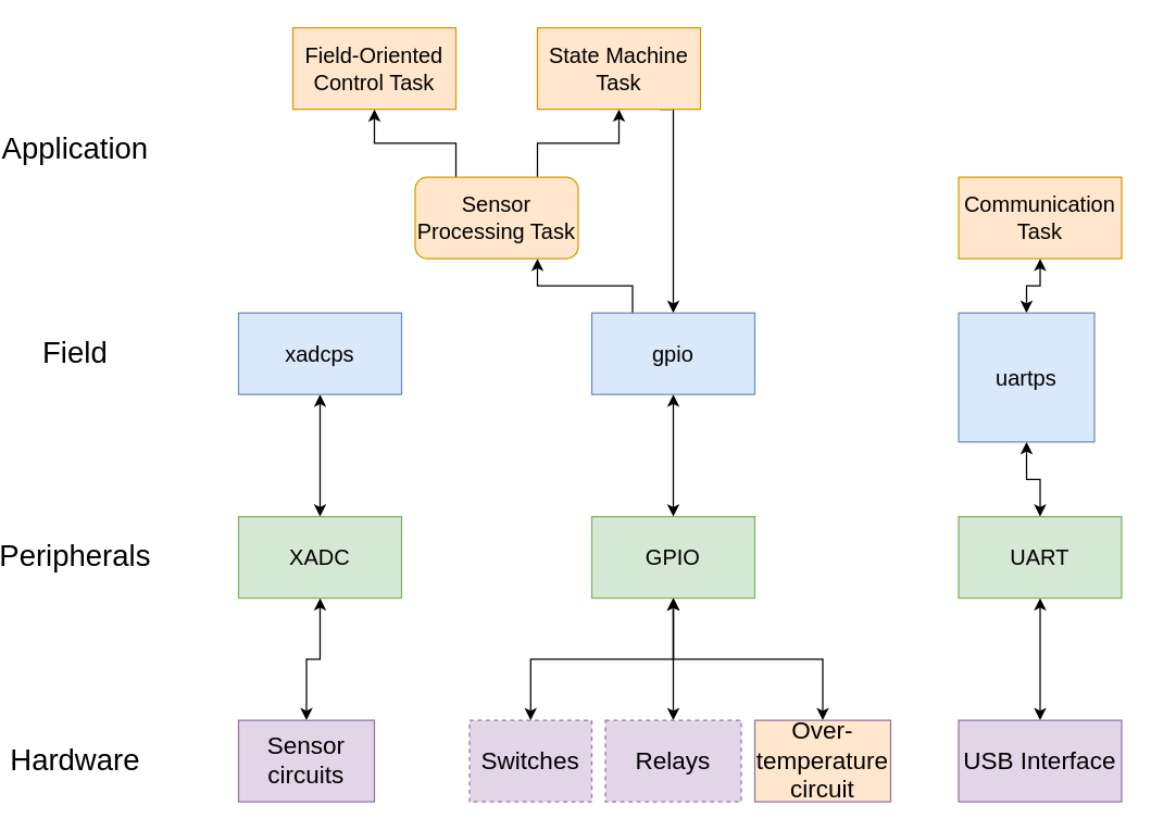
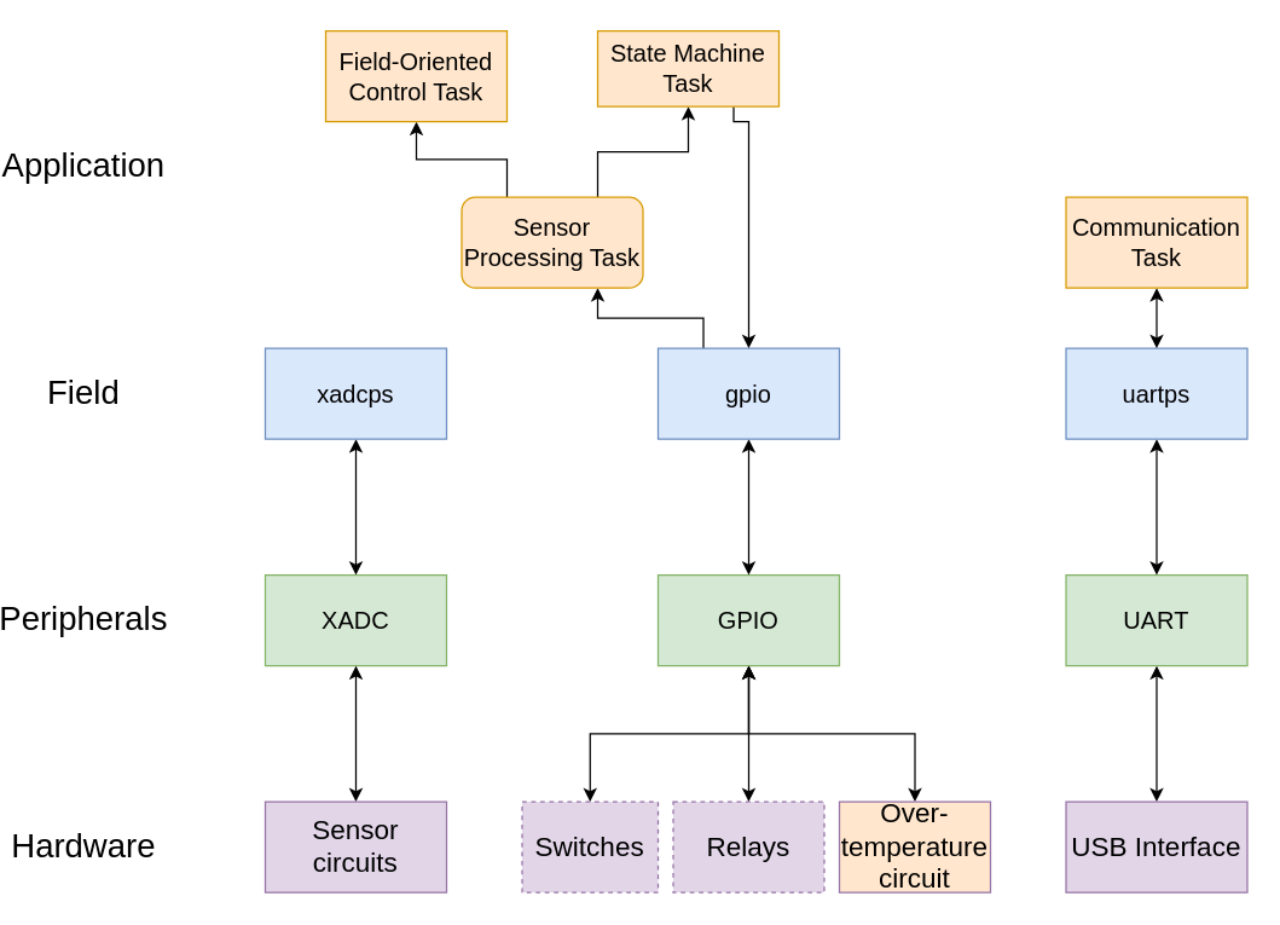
  <mxCell id="0" />
  <mxCell id="1" parent="0" />
  <mxCell id="2" style="edgeStyle=orthogonalEdgeStyle;rounded=0;orthogonalLoop=1;jettySize=auto;html=1;exitX=0.5;exitY=0;exitDx=0;exitDy=0;entryX=0.5;entryY=1;entryDx=0;entryDy=0;fontSize=16;endArrow=classic;endFill=1;startArrow=classic;startFill=1;" parent="1" source="3" target="8" edge="1"><mxGeometry relative="1" as="geometry" /></mxCell>
  <mxCell id="3" value="XADC" style="whiteSpace=wrap;html=1;fillColor=#d5e8d4;strokeColor=#82b366;fontSize=16;" parent="1" vertex="1"><mxGeometry x="160" y="380" width="120" height="60" as="geometry" /></mxCell>
  <mxCell id="4" value="&lt;font style=&quot;font-size: 22px&quot;&gt;Application&lt;/font&gt;" style="text;html=1;strokeColor=none;fillColor=none;align=center;verticalAlign=middle;whiteSpace=wrap;fontSize=18;" parent="1" vertex="1"><mxGeometry x="20" y="100" width="40" height="20" as="geometry" /></mxCell>
  <mxCell id="5" value="&lt;font style=&quot;font-size: 22px&quot;&gt;Field&lt;br&gt;&lt;/font&gt;" style="text;html=1;strokeColor=none;fillColor=none;align=center;verticalAlign=middle;whiteSpace=wrap;fontSize=18;" parent="1" vertex="1"><mxGeometry x="20" y="250" width="40" height="20" as="geometry" /></mxCell>
  <mxCell id="6" value="&lt;font style=&quot;font-size: 22px&quot;&gt;Peripherals&lt;br&gt;&lt;/font&gt;" style="text;html=1;strokeColor=none;fillColor=none;align=center;verticalAlign=middle;whiteSpace=wrap;fontSize=18;" parent="1" vertex="1"><mxGeometry x="20" y="400" width="40" height="20" as="geometry" /></mxCell>
  <mxCell id="7" value="&lt;font style=&quot;font-size: 22px&quot;&gt;Hardware&lt;br&gt;&lt;/font&gt;" style="text;html=1;strokeColor=none;fillColor=none;align=center;verticalAlign=middle;whiteSpace=wrap;fontSize=18;" parent="1" vertex="1"><mxGeometry x="20" y="550" width="40" height="20" as="geometry" /></mxCell>
  <mxCell id="8" value="xadcps" style="whiteSpace=wrap;html=1;fillColor=#dae8fc;strokeColor=#6c8ebf;fontSize=16;" parent="1" vertex="1"><mxGeometry x="160" y="230" width="120" height="60" as="geometry" /></mxCell>
  <mxCell id="9" style="edgeStyle=orthogonalEdgeStyle;rounded=0;orthogonalLoop=1;jettySize=auto;html=1;exitX=0.5;exitY=0;exitDx=0;exitDy=0;entryX=0.5;entryY=1;entryDx=0;entryDy=0;fontSize=16;startArrow=classic;startFill=1;" parent="1" source="10" target="3" edge="1"><mxGeometry relative="1" as="geometry" /></mxCell>
- <mxCell id="10" value="Sensor circuits" style="whiteSpace=wrap;html=1;fontSize=18;fillColor=#e1d5e7;strokeColor=#9673a6;" parent="1" vertex="1"><mxGeometry x="160" y="530" width="100" height="60" as="geometry" /></mxCell>
+ <mxCell id="10" value="Sensor circuits" style="whiteSpace=wrap;html=1;fontSize=18;fillColor=#e1d5e7;strokeColor=#9673a6;" parent="1" vertex="1"><mxGeometry x="160" y="530" width="120" height="60" as="geometry" /></mxCell>
  <mxCell id="11" value="Switches" style="whiteSpace=wrap;html=1;fontSize=18;fillColor=#e1d5e7;strokeColor=#9673a6;dashed=1;" parent="1" vertex="1"><mxGeometry x="330" y="530" width="90" height="60" as="geometry" /></mxCell>
  <mxCell id="12" style="edgeStyle=orthogonalEdgeStyle;rounded=0;orthogonalLoop=1;jettySize=auto;html=1;exitX=0.5;exitY=1;exitDx=0;exitDy=0;entryX=0.5;entryY=0;entryDx=0;entryDy=0;fontSize=16;startArrow=classic;startFill=1;" parent="1" source="13" target="11" edge="1"><mxGeometry relative="1" as="geometry" /></mxCell>
  <mxCell id="13" value="GPIO" style="whiteSpace=wrap;html=1;fillColor=#d5e8d4;strokeColor=#82b366;fontSize=16;" parent="1" vertex="1"><mxGeometry x="420" y="380" width="120" height="60" as="geometry" /></mxCell>
  <mxCell id="14" style="edgeStyle=orthogonalEdgeStyle;rounded=0;orthogonalLoop=1;jettySize=auto;html=1;exitX=0.5;exitY=1;exitDx=0;exitDy=0;entryX=0.5;entryY=0;entryDx=0;entryDy=0;fontSize=16;startArrow=classic;startFill=1;" parent="1" source="16" target="13" edge="1"><mxGeometry relative="1" as="geometry" /></mxCell>
  <mxCell id="15" style="edgeStyle=orthogonalEdgeStyle;rounded=0;orthogonalLoop=1;jettySize=auto;html=1;exitX=0.25;exitY=0;exitDx=0;exitDy=0;entryX=0.75;entryY=1;entryDx=0;entryDy=0;" edge="1" parent="1" source="16" target="28"><mxGeometry relative="1" as="geometry" /></mxCell>
  <mxCell id="16" value="gpio" style="whiteSpace=wrap;html=1;fillColor=#dae8fc;strokeColor=#6c8ebf;fontSize=16;" parent="1" vertex="1"><mxGeometry x="420" y="230" width="120" height="60" as="geometry" /></mxCell>
  <mxCell id="17" style="edgeStyle=orthogonalEdgeStyle;rounded=0;orthogonalLoop=1;jettySize=auto;html=1;exitX=0.5;exitY=0;exitDx=0;exitDy=0;entryX=0.5;entryY=1;entryDx=0;entryDy=0;startArrow=classic;startFill=1;fontSize=16;" parent="1" source="18" target="13" edge="1"><mxGeometry relative="1" as="geometry" /></mxCell>
  <mxCell id="18" value="Relays" style="whiteSpace=wrap;html=1;fontSize=18;fillColor=#e1d5e7;strokeColor=#9673a6;dashed=1;" parent="1" vertex="1"><mxGeometry x="430" y="530" width="100" height="60" as="geometry" /></mxCell>
  <mxCell id="19" style="edgeStyle=orthogonalEdgeStyle;rounded=0;orthogonalLoop=1;jettySize=auto;html=1;exitX=0.5;exitY=1;exitDx=0;exitDy=0;entryX=0.5;entryY=0;entryDx=0;entryDy=0;startArrow=classic;startFill=1;fontSize=16;" parent="1" source="20" target="21" edge="1"><mxGeometry relative="1" as="geometry" /></mxCell>
  <mxCell id="20" value="UART" style="whiteSpace=wrap;html=1;fillColor=#d5e8d4;strokeColor=#82b366;fontSize=16;" parent="1" vertex="1"><mxGeometry x="690" y="380" width="120" height="60" as="geometry" /></mxCell>
  <mxCell id="21" value="USB Interface" style="whiteSpace=wrap;html=1;fontSize=18;fillColor=#e1d5e7;strokeColor=#9673a6;" parent="1" vertex="1"><mxGeometry x="690" y="530" width="120" height="60" as="geometry" /></mxCell>
  <mxCell id="22" style="edgeStyle=orthogonalEdgeStyle;rounded=0;orthogonalLoop=1;jettySize=auto;html=1;exitX=0.5;exitY=1;exitDx=0;exitDy=0;entryX=0.5;entryY=0;entryDx=0;entryDy=0;startArrow=classic;startFill=1;fontSize=16;" parent="1" source="23" target="20" edge="1"><mxGeometry relative="1" as="geometry" /></mxCell>
- <mxCell id="23" value="uartps" style="whiteSpace=wrap;html=1;fillColor=#dae8fc;strokeColor=#6c8ebf;fontSize=16;" parent="1" vertex="1"><mxGeometry x="690" y="230" width="100" height="95" as="geometry" /></mxCell>
+ <mxCell id="23" value="uartps" style="whiteSpace=wrap;html=1;fillColor=#dae8fc;strokeColor=#6c8ebf;fontSize=16;" parent="1" vertex="1"><mxGeometry x="690" y="230" width="120" height="60" as="geometry" /></mxCell>
  <mxCell id="24" value="" style="edgeStyle=orthogonalEdgeStyle;rounded=0;orthogonalLoop=1;jettySize=auto;html=1;startArrow=classic;startFill=1;" parent="1" source="25" target="23" edge="1"><mxGeometry relative="1" as="geometry" /></mxCell>
  <mxCell id="25" value="Communication Task" style="whiteSpace=wrap;html=1;fillColor=#ffe6cc;strokeColor=#d79b00;fontSize=16;fontStyle=0" parent="1" vertex="1"><mxGeometry x="690" y="130" width="120" height="60" as="geometry" /></mxCell>
  <mxCell id="26" style="edgeStyle=orthogonalEdgeStyle;rounded=0;orthogonalLoop=1;jettySize=auto;html=1;exitX=0.75;exitY=0;exitDx=0;exitDy=0;entryX=0.5;entryY=1;entryDx=0;entryDy=0;startArrow=none;startFill=0;" edge="1" parent="1" source="28" target="30"><mxGeometry relative="1" as="geometry" /></mxCell>
  <mxCell id="27" style="edgeStyle=orthogonalEdgeStyle;rounded=0;orthogonalLoop=1;jettySize=auto;html=1;exitX=0.25;exitY=0;exitDx=0;exitDy=0;entryX=0.5;entryY=1;entryDx=0;entryDy=0;startArrow=none;startFill=0;" edge="1" parent="1" source="28" target="31"><mxGeometry relative="1" as="geometry" /></mxCell>
  <mxCell id="28" value="Sensor Processing Task" style="whiteSpace=wrap;html=1;fillColor=#ffe6cc;strokeColor=#d79b00;fontSize=16;fontStyle=0;rounded=1;" parent="1" vertex="1"><mxGeometry x="290" y="130" width="120" height="60" as="geometry" /></mxCell>
  <mxCell id="29" style="edgeStyle=orthogonalEdgeStyle;rounded=0;orthogonalLoop=1;jettySize=auto;html=1;exitX=0.75;exitY=1;exitDx=0;exitDy=0;entryX=0.5;entryY=0;entryDx=0;entryDy=0;startArrow=none;startFill=0;" edge="1" parent="1" source="30" target="16"><mxGeometry relative="1" as="geometry"><Array as="points"><mxPoint x="480" y="80" /></Array></mxGeometry></mxCell>
- <mxCell id="30" value="State Machine Task" style="whiteSpace=wrap;html=1;fillColor=#ffe6cc;strokeColor=#d79b00;fontSize=16;fontStyle=0" parent="1" vertex="1"><mxGeometry x="380" y="20" width="120" height="60" as="geometry" /></mxCell>
+ <mxCell id="30" value="State Machine Task" style="whiteSpace=wrap;html=1;fillColor=#ffe6cc;strokeColor=#d79b00;fontSize=16;fontStyle=0" parent="1" vertex="1"><mxGeometry x="380" y="20" width="120" height="50" as="geometry" /></mxCell>
  <mxCell id="31" value="Field-Oriented Control Task" style="whiteSpace=wrap;html=1;fillColor=#ffe6cc;strokeColor=#d79b00;fontSize=16;fontStyle=0" parent="1" vertex="1"><mxGeometry x="200" y="20" width="120" height="60" as="geometry" /></mxCell>
  <mxCell id="32" style="edgeStyle=orthogonalEdgeStyle;rounded=0;orthogonalLoop=1;jettySize=auto;html=1;exitX=0.5;exitY=0;exitDx=0;exitDy=0;entryX=0.5;entryY=1;entryDx=0;entryDy=0;startArrow=classic;startFill=1;" edge="1" parent="1" source="33" target="13"><mxGeometry relative="1" as="geometry" /></mxCell>
  <mxCell id="33" value="Over-temperature circuit" style="whiteSpace=wrap;html=1;fontSize=18;fillColor=#ffe6cc;strokeColor=#9673a6;" vertex="1" parent="1"><mxGeometry x="540" y="530" width="100" height="60" as="geometry" /></mxCell>
